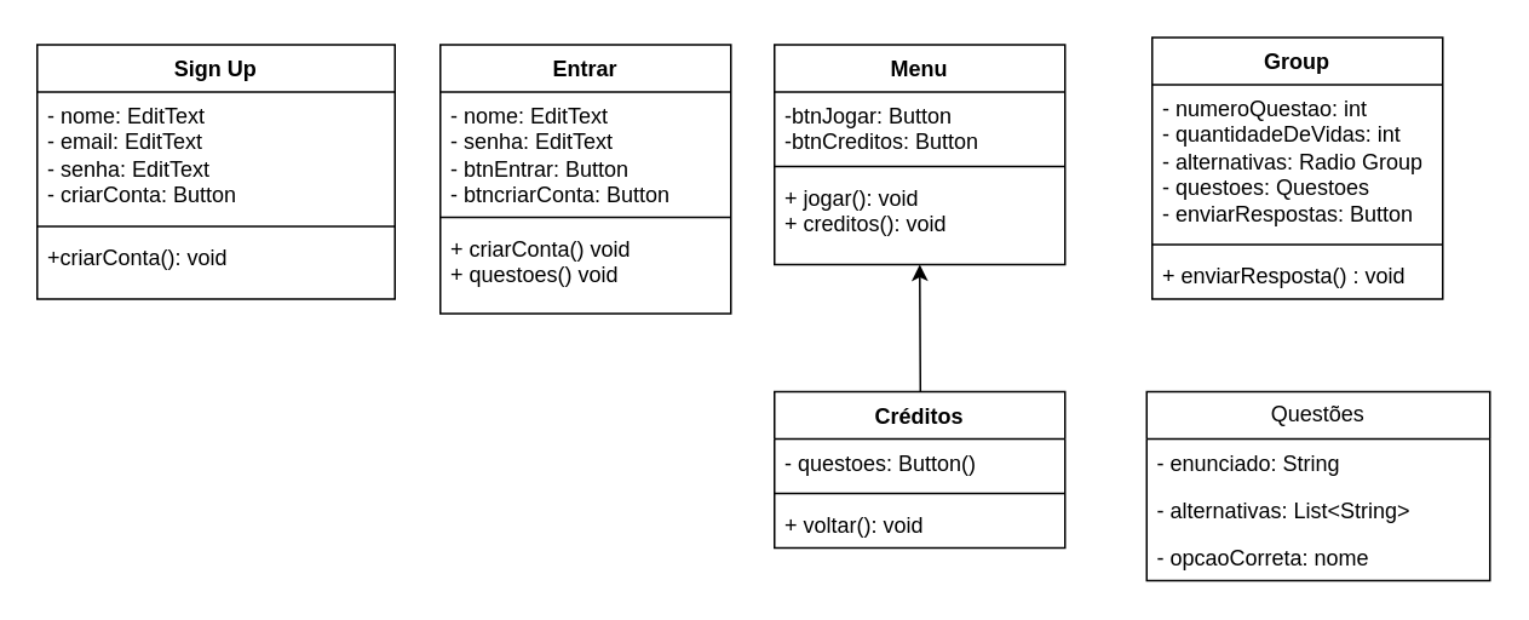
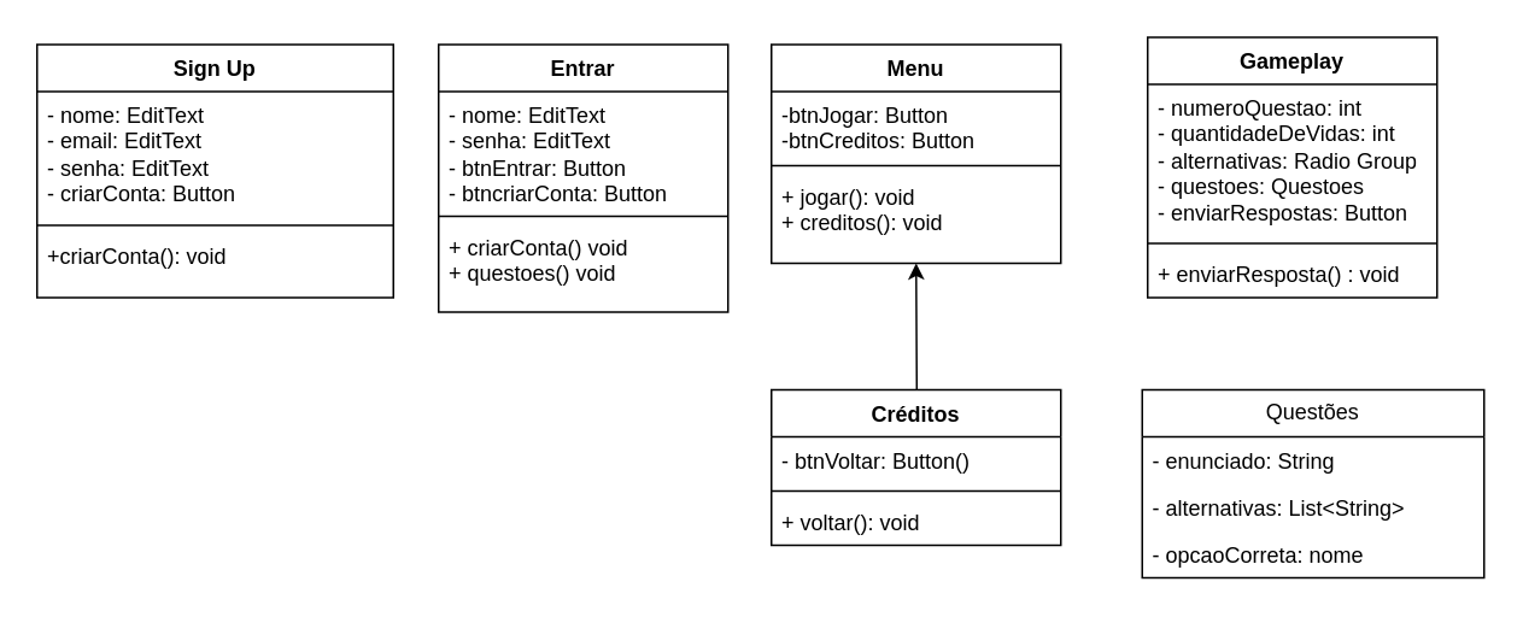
  <mxCell id="0" />
  <mxCell id="1" parent="0" />
  <mxCell id="2" value="Sign Up" style="swimlane;fontStyle=1;align=center;verticalAlign=top;childLayout=stackLayout;horizontal=1;startSize=26;horizontalStack=0;resizeParent=1;resizeParentMax=0;resizeLast=0;collapsible=1;marginBottom=0;whiteSpace=wrap;html=1;" parent="1" vertex="1"><mxGeometry x="20" y="24" width="197" height="140" as="geometry" /></mxCell>
  <mxCell id="3" value="&lt;div&gt;- nome: EditText&lt;/div&gt;- email: EditText&lt;div&gt;&lt;div&gt;- senha: EditText&lt;/div&gt;&lt;/div&gt;&lt;div&gt;- criarConta: Button&lt;/div&gt;" style="text;strokeColor=none;fillColor=none;align=left;verticalAlign=top;spacingLeft=4;spacingRight=4;overflow=hidden;rotatable=0;points=[[0,0.5],[1,0.5]];portConstraint=eastwest;whiteSpace=wrap;html=1;" parent="2" vertex="1"><mxGeometry y="26" width="197" height="70" as="geometry" /></mxCell>
  <mxCell id="4" value="" style="line;strokeWidth=1;fillColor=none;align=left;verticalAlign=middle;spacingTop=-1;spacingLeft=3;spacingRight=3;rotatable=0;labelPosition=right;points=[];portConstraint=eastwest;strokeColor=inherit;" parent="2" vertex="1"><mxGeometry y="96" width="197" height="8" as="geometry" /></mxCell>
  <mxCell id="5" value="+criarConta(): void" style="text;strokeColor=none;fillColor=none;align=left;verticalAlign=top;spacingLeft=4;spacingRight=4;overflow=hidden;rotatable=0;points=[[0,0.5],[1,0.5]];portConstraint=eastwest;whiteSpace=wrap;html=1;" parent="2" vertex="1"><mxGeometry y="104" width="197" height="36" as="geometry" /></mxCell>
  <mxCell id="6" value="Entrar" style="swimlane;fontStyle=1;align=center;verticalAlign=top;childLayout=stackLayout;horizontal=1;startSize=26;horizontalStack=0;resizeParent=1;resizeParentMax=0;resizeLast=0;collapsible=1;marginBottom=0;whiteSpace=wrap;html=1;" parent="1" vertex="1"><mxGeometry x="242" y="24" width="160" height="148" as="geometry" /></mxCell>
  <mxCell id="7" value="- nome: EditText&lt;div&gt;- senha: EditText&lt;/div&gt;&lt;div&gt;- btnEntrar: Button&lt;/div&gt;&lt;div&gt;- btncriarConta: Button&lt;/div&gt;" style="text;strokeColor=none;fillColor=none;align=left;verticalAlign=top;spacingLeft=4;spacingRight=4;overflow=hidden;rotatable=0;points=[[0,0.5],[1,0.5]];portConstraint=eastwest;whiteSpace=wrap;html=1;" parent="6" vertex="1"><mxGeometry y="26" width="160" height="65" as="geometry" /></mxCell>
  <mxCell id="8" value="" style="line;strokeWidth=1;fillColor=none;align=left;verticalAlign=middle;spacingTop=-1;spacingLeft=3;spacingRight=3;rotatable=0;labelPosition=right;points=[];portConstraint=eastwest;strokeColor=inherit;" parent="6" vertex="1"><mxGeometry y="91" width="160" height="8" as="geometry" /></mxCell>
  <mxCell id="9" value="+ criarConta() void&lt;div&gt;+ questoes() void&lt;/div&gt;" style="text;strokeColor=none;fillColor=none;align=left;verticalAlign=top;spacingLeft=4;spacingRight=4;overflow=hidden;rotatable=0;points=[[0,0.5],[1,0.5]];portConstraint=eastwest;whiteSpace=wrap;html=1;" parent="6" vertex="1"><mxGeometry y="99" width="160" height="49" as="geometry" /></mxCell>
  <mxCell id="10" value="Menu" style="swimlane;fontStyle=1;align=center;verticalAlign=top;childLayout=stackLayout;horizontal=1;startSize=26;horizontalStack=0;resizeParent=1;resizeParentMax=0;resizeLast=0;collapsible=1;marginBottom=0;whiteSpace=wrap;html=1;" parent="1" vertex="1"><mxGeometry x="426" y="24" width="160" height="121" as="geometry" /></mxCell>
  <mxCell id="11" value="-btnJogar: Button&lt;div&gt;-btnCreditos: Button&lt;/div&gt;" style="text;strokeColor=none;fillColor=none;align=left;verticalAlign=top;spacingLeft=4;spacingRight=4;overflow=hidden;rotatable=0;points=[[0,0.5],[1,0.5]];portConstraint=eastwest;whiteSpace=wrap;html=1;" parent="10" vertex="1"><mxGeometry y="26" width="160" height="37" as="geometry" /></mxCell>
  <mxCell id="12" value="" style="line;strokeWidth=1;fillColor=none;align=left;verticalAlign=middle;spacingTop=-1;spacingLeft=3;spacingRight=3;rotatable=0;labelPosition=right;points=[];portConstraint=eastwest;strokeColor=inherit;" parent="10" vertex="1"><mxGeometry y="63" width="160" height="8" as="geometry" /></mxCell>
  <mxCell id="13" value="+ jogar(): void&lt;div&gt;+ creditos(): void&lt;/div&gt;" style="text;strokeColor=none;fillColor=none;align=left;verticalAlign=top;spacingLeft=4;spacingRight=4;overflow=hidden;rotatable=0;points=[[0,0.5],[1,0.5]];portConstraint=eastwest;whiteSpace=wrap;html=1;" parent="10" vertex="1"><mxGeometry y="71" width="160" height="50" as="geometry" /></mxCell>
  <mxCell id="14" value="" style="edgeStyle=orthogonalEdgeStyle;rounded=0;orthogonalLoop=1;jettySize=auto;html=1;" parent="1" edge="1"><mxGeometry relative="1" as="geometry"><mxPoint x="426" y="240" as="sourcePoint" /><mxPoint x="506" y="145" as="targetPoint" /></mxGeometry></mxCell>
  <mxCell id="15" value="Créditos" style="swimlane;fontStyle=1;align=center;verticalAlign=top;childLayout=stackLayout;horizontal=1;startSize=26;horizontalStack=0;resizeParent=1;resizeParentMax=0;resizeLast=0;collapsible=1;marginBottom=0;whiteSpace=wrap;html=1;" parent="1" vertex="1"><mxGeometry x="426" y="215" width="160" height="86" as="geometry" /></mxCell>
- <mxCell id="16" value="- questoes: Button()" style="text;strokeColor=none;fillColor=none;align=left;verticalAlign=top;spacingLeft=4;spacingRight=4;overflow=hidden;rotatable=0;points=[[0,0.5],[1,0.5]];portConstraint=eastwest;whiteSpace=wrap;html=1;" parent="15" vertex="1"><mxGeometry y="26" width="160" height="26" as="geometry" /></mxCell>
+ <mxCell id="16" value="- btnVoltar: Button()" style="text;strokeColor=none;fillColor=none;align=left;verticalAlign=top;spacingLeft=4;spacingRight=4;overflow=hidden;rotatable=0;points=[[0,0.5],[1,0.5]];portConstraint=eastwest;whiteSpace=wrap;html=1;" parent="15" vertex="1"><mxGeometry y="26" width="160" height="26" as="geometry" /></mxCell>
  <mxCell id="17" value="" style="line;strokeWidth=1;fillColor=none;align=left;verticalAlign=middle;spacingTop=-1;spacingLeft=3;spacingRight=3;rotatable=0;labelPosition=right;points=[];portConstraint=eastwest;strokeColor=inherit;" parent="15" vertex="1"><mxGeometry y="52" width="160" height="8" as="geometry" /></mxCell>
  <mxCell id="18" value="+ voltar(): void" style="text;strokeColor=none;fillColor=none;align=left;verticalAlign=top;spacingLeft=4;spacingRight=4;overflow=hidden;rotatable=0;points=[[0,0.5],[1,0.5]];portConstraint=eastwest;whiteSpace=wrap;html=1;" parent="15" vertex="1"><mxGeometry y="60" width="160" height="26" as="geometry" /></mxCell>
- <mxCell id="19" value="Group" style="swimlane;fontStyle=1;align=center;verticalAlign=top;childLayout=stackLayout;horizontal=1;startSize=26;horizontalStack=0;resizeParent=1;resizeParentMax=0;resizeLast=0;collapsible=1;marginBottom=0;whiteSpace=wrap;html=1;" parent="1" vertex="1"><mxGeometry x="634" y="20" width="160" height="144" as="geometry" /></mxCell>
+ <mxCell id="19" value="Gameplay" style="swimlane;fontStyle=1;align=center;verticalAlign=top;childLayout=stackLayout;horizontal=1;startSize=26;horizontalStack=0;resizeParent=1;resizeParentMax=0;resizeLast=0;collapsible=1;marginBottom=0;whiteSpace=wrap;html=1;" parent="1" vertex="1"><mxGeometry x="634" y="20" width="160" height="144" as="geometry" /></mxCell>
  <mxCell id="20" value="- numeroQuestao: int&lt;div&gt;- quantidadeDeVidas: int&lt;/div&gt;&lt;div&gt;- alternativas: Radio Group&lt;/div&gt;&lt;div&gt;- questoes: Questoes&lt;/div&gt;&lt;div&gt;- enviarRespostas: Button&lt;/div&gt;" style="text;strokeColor=none;fillColor=none;align=left;verticalAlign=top;spacingLeft=4;spacingRight=4;overflow=hidden;rotatable=0;points=[[0,0.5],[1,0.5]];portConstraint=eastwest;whiteSpace=wrap;html=1;" parent="19" vertex="1"><mxGeometry y="26" width="160" height="84" as="geometry" /></mxCell>
  <mxCell id="21" value="" style="line;strokeWidth=1;fillColor=none;align=left;verticalAlign=middle;spacingTop=-1;spacingLeft=3;spacingRight=3;rotatable=0;labelPosition=right;points=[];portConstraint=eastwest;strokeColor=inherit;" parent="19" vertex="1"><mxGeometry y="110" width="160" height="8" as="geometry" /></mxCell>
  <mxCell id="22" value="+ enviarResposta() : void" style="text;strokeColor=none;fillColor=none;align=left;verticalAlign=top;spacingLeft=4;spacingRight=4;overflow=hidden;rotatable=0;points=[[0,0.5],[1,0.5]];portConstraint=eastwest;whiteSpace=wrap;html=1;" parent="19" vertex="1"><mxGeometry y="118" width="160" height="26" as="geometry" /></mxCell>
  <mxCell id="23" value="Questões" style="swimlane;fontStyle=0;childLayout=stackLayout;horizontal=1;startSize=26;fillColor=none;horizontalStack=0;resizeParent=1;resizeParentMax=0;resizeLast=0;collapsible=1;marginBottom=0;whiteSpace=wrap;html=1;" parent="1" vertex="1"><mxGeometry x="631" y="215" width="189" height="104" as="geometry" /></mxCell>
  <mxCell id="24" value="- enunciado: String" style="text;strokeColor=none;fillColor=none;align=left;verticalAlign=top;spacingLeft=4;spacingRight=4;overflow=hidden;rotatable=0;points=[[0,0.5],[1,0.5]];portConstraint=eastwest;whiteSpace=wrap;html=1;" parent="23" vertex="1"><mxGeometry y="26" width="189" height="26" as="geometry" /></mxCell>
  <mxCell id="25" value="- alternativas: List&amp;lt;String&amp;gt;" style="text;strokeColor=none;fillColor=none;align=left;verticalAlign=top;spacingLeft=4;spacingRight=4;overflow=hidden;rotatable=0;points=[[0,0.5],[1,0.5]];portConstraint=eastwest;whiteSpace=wrap;html=1;" parent="23" vertex="1"><mxGeometry y="52" width="189" height="26" as="geometry" /></mxCell>
  <mxCell id="26" value="- opcaoCorreta: nome" style="text;strokeColor=none;fillColor=none;align=left;verticalAlign=top;spacingLeft=4;spacingRight=4;overflow=hidden;rotatable=0;points=[[0,0.5],[1,0.5]];portConstraint=eastwest;whiteSpace=wrap;html=1;" parent="23" vertex="1"><mxGeometry y="78" width="189" height="26" as="geometry" /></mxCell>
